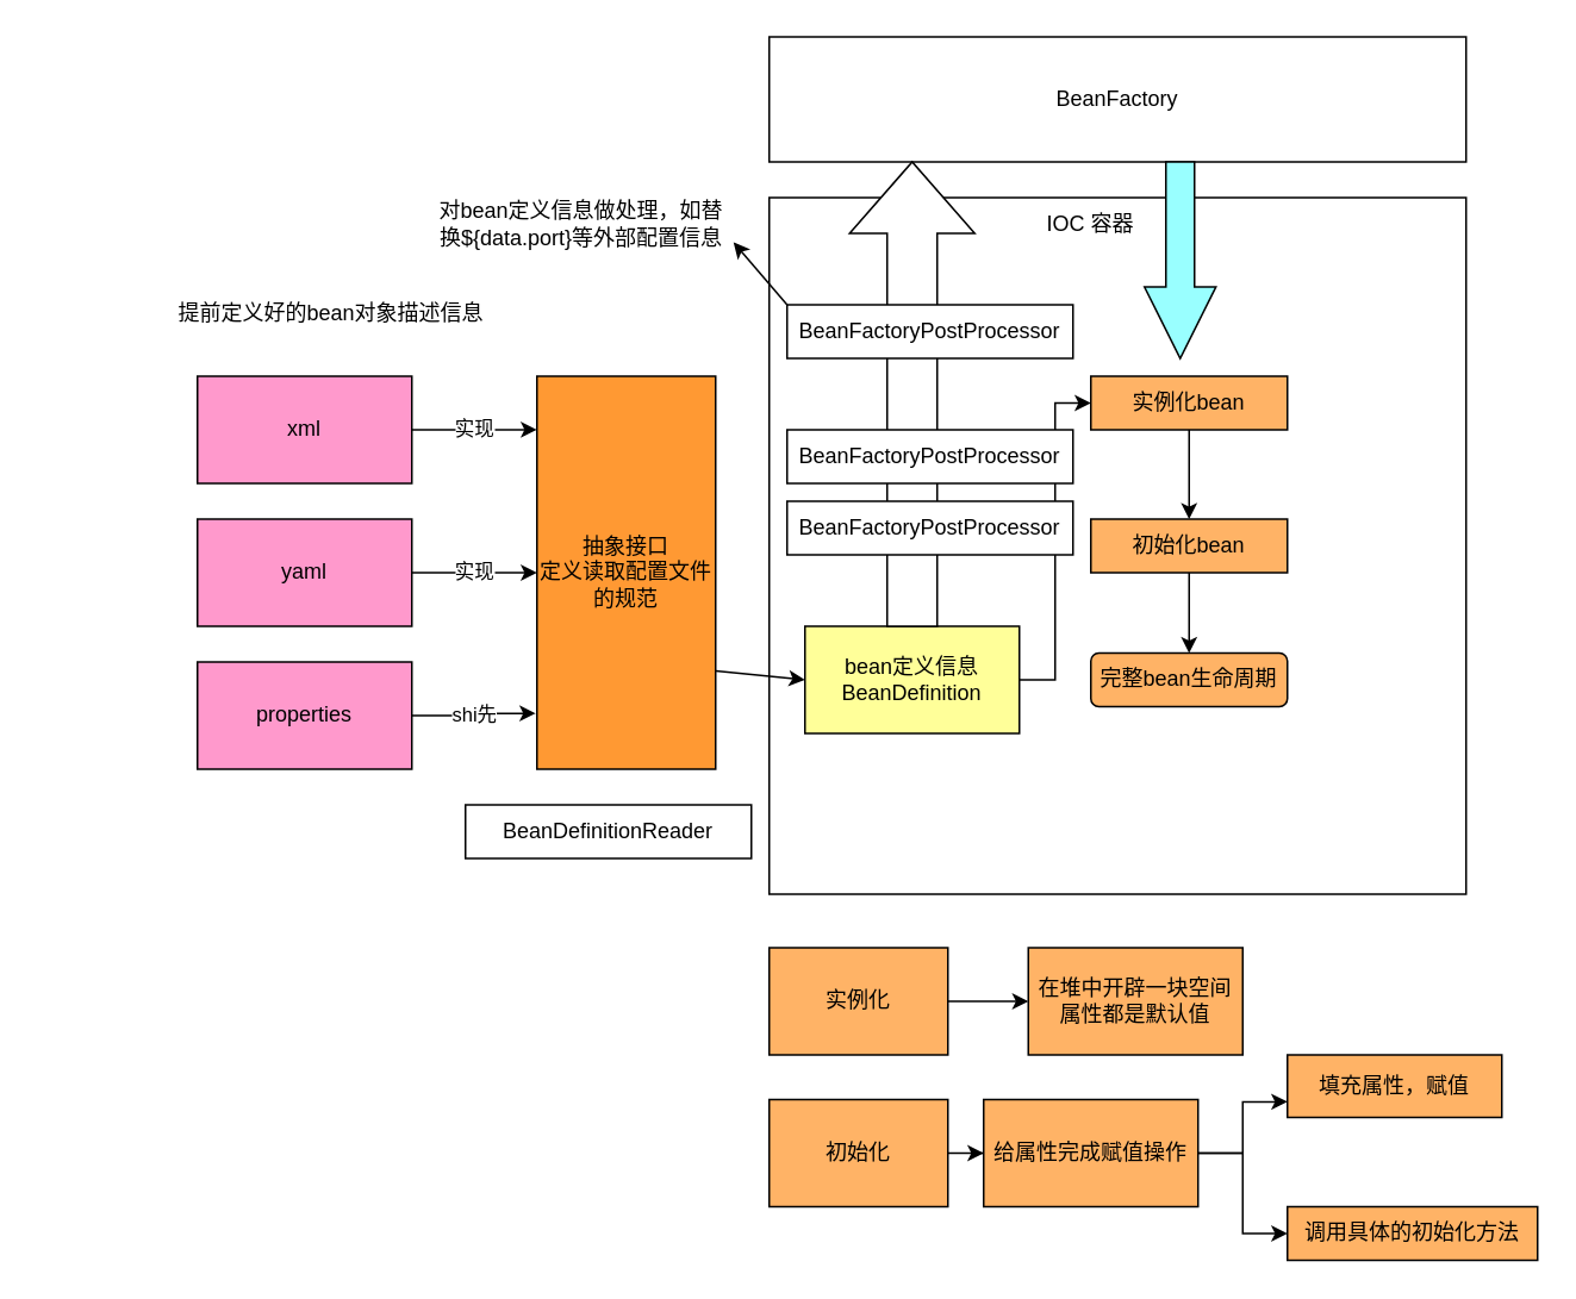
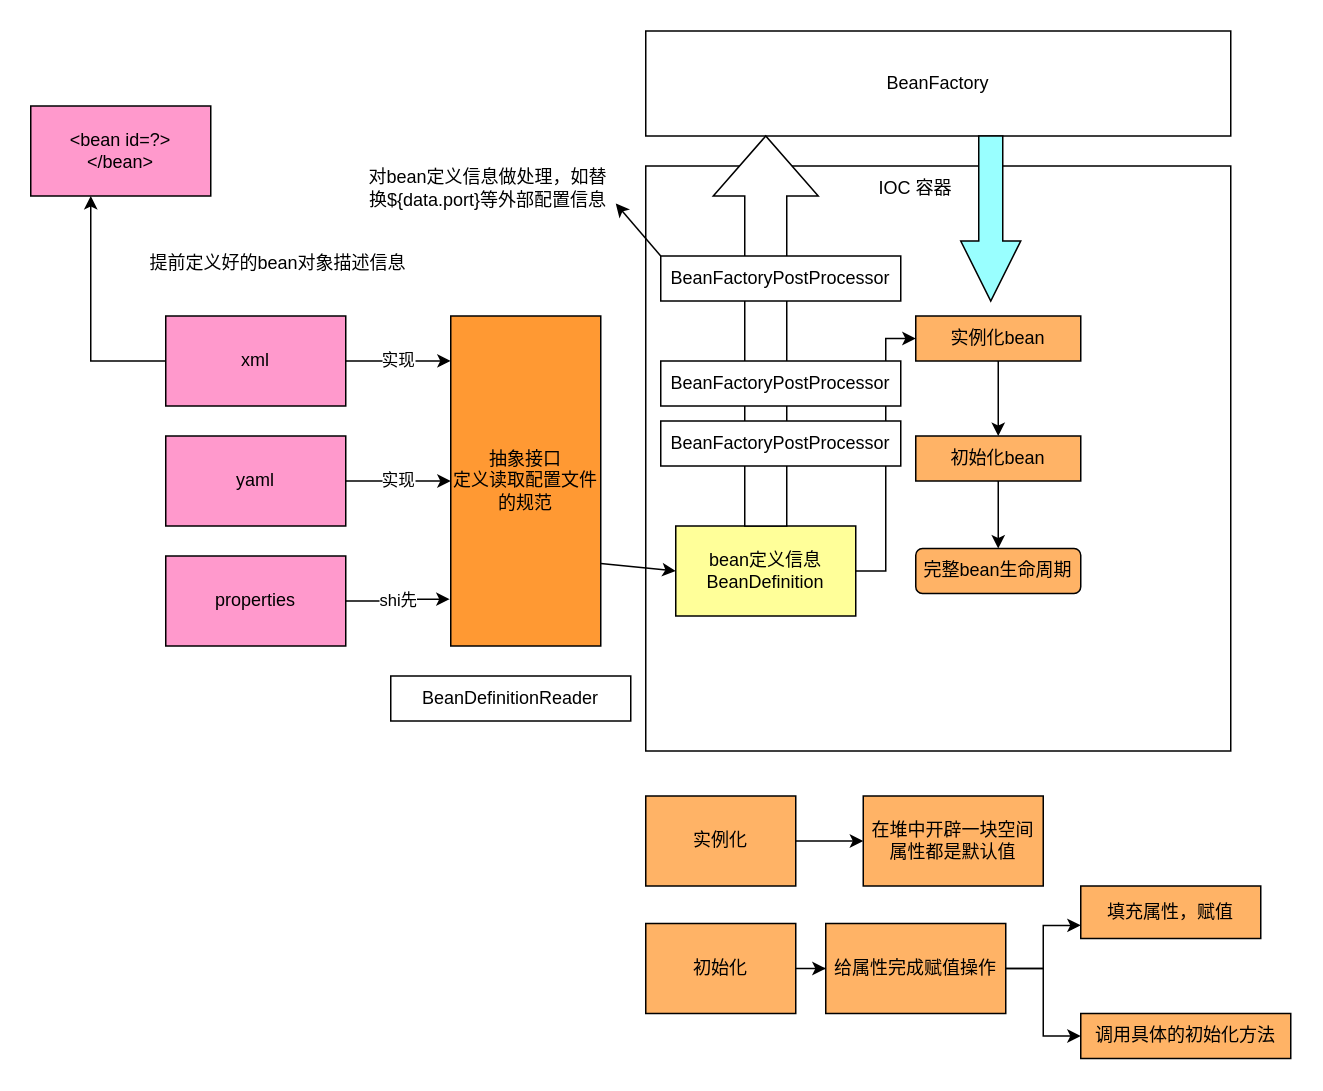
  <mxCell id="0" />
  <mxCell id="1" parent="0" />
  <mxCell id="2" value="" style="rounded=0;whiteSpace=wrap;html=1;" vertex="1" parent="1"><mxGeometry x="430" y="110" width="390" height="390" as="geometry" /></mxCell>
  <mxCell id="3" value="实现" style="edgeStyle=orthogonalEdgeStyle;rounded=0;orthogonalLoop=1;jettySize=auto;html=1;exitX=1;exitY=0.5;exitDx=0;exitDy=0;entryX=0;entryY=0.136;entryDx=0;entryDy=0;entryPerimeter=0;" edge="1" parent="1" source="5" target="11"><mxGeometry relative="1" as="geometry" /></mxCell>
+ <mxCell id="4" style="edgeStyle=orthogonalEdgeStyle;rounded=0;orthogonalLoop=1;jettySize=auto;html=1;exitX=0;exitY=0.5;exitDx=0;exitDy=0;" edge="1" parent="1" source="5" target="15"><mxGeometry relative="1" as="geometry"><Array as="points"><mxPoint x="60" y="240" /></Array></mxGeometry></mxCell>
  <mxCell id="5" value="xml" style="rounded=0;whiteSpace=wrap;html=1;fillColor=#FF99CC;" vertex="1" parent="1"><mxGeometry x="110" y="210" width="120" height="60" as="geometry" /></mxCell>
  <mxCell id="6" value="实现" style="edgeStyle=orthogonalEdgeStyle;rounded=0;orthogonalLoop=1;jettySize=auto;html=1;exitX=1;exitY=0.5;exitDx=0;exitDy=0;entryX=0;entryY=0.5;entryDx=0;entryDy=0;" edge="1" parent="1" source="7" target="11"><mxGeometry relative="1" as="geometry" /></mxCell>
  <mxCell id="7" value="yaml" style="rounded=0;whiteSpace=wrap;html=1;fillColor=#FF99CC;" vertex="1" parent="1"><mxGeometry x="110" width="120" height="60" as="geometry" y="290" /></mxCell>
  <mxCell id="8" value="shi先" style="edgeStyle=orthogonalEdgeStyle;rounded=0;orthogonalLoop=1;jettySize=auto;html=1;exitX=1;exitY=0.5;exitDx=0;exitDy=0;entryX=-0.007;entryY=0.858;entryDx=0;entryDy=0;entryPerimeter=0;" edge="1" parent="1" source="9" target="11"><mxGeometry relative="1" as="geometry" /></mxCell>
  <mxCell id="9" value="properties" style="rounded=0;whiteSpace=wrap;html=1;fillColor=#FF99CC;" vertex="1" parent="1"><mxGeometry x="110" y="370" width="120" height="60" as="geometry" /></mxCell>
  <mxCell id="10" style="rounded=0;orthogonalLoop=1;jettySize=auto;html=1;exitX=1;exitY=0.75;exitDx=0;exitDy=0;entryX=0;entryY=0.5;entryDx=0;entryDy=0;" edge="1" parent="1" source="11" target="14"><mxGeometry relative="1" as="geometry" /></mxCell>
  <mxCell id="11" value="抽象接口&lt;br&gt;定义读取配置文件的规范&lt;br&gt;" style="rounded=0;whiteSpace=wrap;html=1;fillColor=#FF9933;" vertex="1" parent="1"><mxGeometry x="300" y="210" width="100" height="220" as="geometry" /></mxCell>
  <mxCell id="12" value="BeanDefinitionReader" style="rounded=0;whiteSpace=wrap;html=1;" vertex="1" parent="1"><mxGeometry x="260" y="450" width="160" height="30" as="geometry" /></mxCell>
  <mxCell id="13" style="edgeStyle=orthogonalEdgeStyle;rounded=0;orthogonalLoop=1;jettySize=auto;html=1;exitX=1;exitY=0.5;exitDx=0;exitDy=0;entryX=0;entryY=0.5;entryDx=0;entryDy=0;" edge="1" parent="1" source="14" target="28"><mxGeometry relative="1" as="geometry" /></mxCell>
  <mxCell id="14" value="bean定义信息&lt;br&gt;BeanDefinition" style="rounded=0;whiteSpace=wrap;html=1;fillColor=#FFFF99;" vertex="1" parent="1"><mxGeometry x="450" y="350" width="120" height="60" as="geometry" /></mxCell>
+ <mxCell id="15" value="&amp;lt;bean id=?&amp;gt;&lt;br&gt;&amp;lt;/bean&amp;gt;" style="rounded=0;whiteSpace=wrap;html=1;fillColor=#FF99CC;" vertex="1" parent="1"><mxGeometry x="20" y="70" width="120" height="60" as="geometry" /></mxCell>
  <mxCell id="16" value="提前定义好的bean对象描述信息" style="text;html=1;strokeColor=none;fillColor=none;align=center;verticalAlign=middle;whiteSpace=wrap;rounded=0;" vertex="1" parent="1"><mxGeometry x="90" y="170" width="190" height="10" as="geometry" /></mxCell>
  <mxCell id="17" style="edgeStyle=orthogonalEdgeStyle;rounded=0;orthogonalLoop=1;jettySize=auto;html=1;exitX=1;exitY=0.5;exitDx=0;exitDy=0;entryX=0;entryY=0.5;entryDx=0;entryDy=0;" edge="1" parent="1" source="18" target="19"><mxGeometry relative="1" as="geometry" /></mxCell>
  <mxCell id="18" value="实例化" style="rounded=0;whiteSpace=wrap;html=1;fillColor=#FFB366;" vertex="1" parent="1"><mxGeometry x="430" y="530" width="100" height="60" as="geometry" /></mxCell>
  <mxCell id="19" value="在堆中开辟一块空间&lt;br&gt;属性都是默认值" style="rounded=0;whiteSpace=wrap;html=1;fillColor=#FFB366;" vertex="1" parent="1"><mxGeometry x="575" y="530" width="120" height="60" as="geometry" /></mxCell>
  <mxCell id="20" style="edgeStyle=orthogonalEdgeStyle;rounded=0;orthogonalLoop=1;jettySize=auto;html=1;exitX=1;exitY=0.5;exitDx=0;exitDy=0;" edge="1" parent="1" source="21" target="24"><mxGeometry relative="1" as="geometry" /></mxCell>
  <mxCell id="21" value="初始化&lt;br&gt;" style="rounded=0;whiteSpace=wrap;html=1;fillColor=#FFB366;" vertex="1" parent="1"><mxGeometry x="430" y="615" width="100" height="60" as="geometry" /></mxCell>
  <mxCell id="22" style="edgeStyle=orthogonalEdgeStyle;rounded=0;orthogonalLoop=1;jettySize=auto;html=1;exitX=1;exitY=0.5;exitDx=0;exitDy=0;entryX=0;entryY=0.75;entryDx=0;entryDy=0;" edge="1" parent="1" source="24" target="25"><mxGeometry relative="1" as="geometry" /></mxCell>
  <mxCell id="23" style="edgeStyle=orthogonalEdgeStyle;rounded=0;orthogonalLoop=1;jettySize=auto;html=1;exitX=1;exitY=0.5;exitDx=0;exitDy=0;entryX=0;entryY=0.5;entryDx=0;entryDy=0;" edge="1" parent="1" source="24" target="26"><mxGeometry relative="1" as="geometry" /></mxCell>
  <mxCell id="24" value="给属性完成赋值操作" style="rounded=0;whiteSpace=wrap;html=1;fillColor=#FFB366;" vertex="1" parent="1"><mxGeometry x="550" y="615" width="120" height="60" as="geometry" /></mxCell>
  <mxCell id="25" value="填充属性，赋值" style="rounded=0;whiteSpace=wrap;html=1;fillColor=#FFB366;" vertex="1" parent="1"><mxGeometry x="720" y="590" width="120" height="35" as="geometry" /></mxCell>
  <mxCell id="26" value="调用具体的初始化方法" style="rounded=0;whiteSpace=wrap;html=1;fillColor=#FFB366;" vertex="1" parent="1"><mxGeometry x="720" y="675" width="140" height="30" as="geometry" /></mxCell>
  <mxCell id="27" style="edgeStyle=orthogonalEdgeStyle;rounded=0;orthogonalLoop=1;jettySize=auto;html=1;exitX=0.5;exitY=1;exitDx=0;exitDy=0;entryX=0.5;entryY=0;entryDx=0;entryDy=0;" edge="1" parent="1" source="28" target="30"><mxGeometry relative="1" as="geometry" /></mxCell>
  <mxCell id="28" value="实例化bean" style="rounded=0;whiteSpace=wrap;html=1;fillColor=#FFB366;" vertex="1" parent="1"><mxGeometry x="610" y="210" width="110" height="30" as="geometry" /></mxCell>
  <mxCell id="29" style="edgeStyle=orthogonalEdgeStyle;rounded=0;orthogonalLoop=1;jettySize=auto;html=1;exitX=0.5;exitY=1;exitDx=0;exitDy=0;" edge="1" parent="1" source="30" target="31"><mxGeometry relative="1" as="geometry" /></mxCell>
  <mxCell id="30" value="初始化bean" style="rounded=0;whiteSpace=wrap;html=1;fillColor=#FFB366;" vertex="1" parent="1"><mxGeometry x="610" width="110" height="30" as="geometry" y="290" /></mxCell>
  <mxCell id="31" value="完整bean生命周期" style="whiteSpace=wrap;html=1;fillColor=#FFB366;rounded=1;" vertex="1" parent="1"><mxGeometry x="610" y="365" width="110" height="30" as="geometry" /></mxCell>
  <mxCell id="32" value="IOC 容器" style="text;html=1;strokeColor=none;fillColor=none;align=center;verticalAlign=middle;whiteSpace=wrap;rounded=0;" vertex="1" parent="1"><mxGeometry x="570" y="120" width="80" height="10" as="geometry" /></mxCell>
  <mxCell id="33" value="BeanFactory" style="rounded=0;whiteSpace=wrap;html=1;fillColor=#FFFFFF;" vertex="1" parent="1"><mxGeometry x="430" y="20" width="390" height="70" as="geometry" /></mxCell>
  <mxCell id="34" value="" style="html=1;shadow=0;dashed=0;align=center;verticalAlign=middle;shape=mxgraph.arrows2.arrow;dy=0.6;dx=40;direction=south;notch=0;fillColor=#99FFFF;" vertex="1" parent="1"><mxGeometry x="640" y="90" width="40" height="110" as="geometry" /></mxCell>
  <mxCell id="35" value="" style="html=1;shadow=0;dashed=0;align=center;verticalAlign=middle;shape=mxgraph.arrows2.arrow;dy=0.6;dx=40;direction=north;notch=0;fillColor=#FFFFFF;" vertex="1" parent="1"><mxGeometry x="475" y="90" width="70" height="260" as="geometry" /></mxCell>
  <mxCell id="36" style="rounded=0;orthogonalLoop=1;jettySize=auto;html=1;exitX=0;exitY=0;exitDx=0;exitDy=0;entryX=1;entryY=1;entryDx=0;entryDy=0;" edge="1" parent="1" source="37" target="40"><mxGeometry relative="1" as="geometry"><mxPoint x="410" y="160" as="targetPoint" /></mxGeometry></mxCell>
  <mxCell id="37" value="BeanFactoryPostProcessor" style="rounded=0;whiteSpace=wrap;html=1;fillColor=#FFFFFF;" vertex="1" parent="1"><mxGeometry x="440" y="170" width="160" height="30" as="geometry" /></mxCell>
  <mxCell id="38" value="BeanFactoryPostProcessor" style="rounded=0;whiteSpace=wrap;html=1;fillColor=#FFFFFF;" vertex="1" parent="1"><mxGeometry x="440" y="240" width="160" height="30" as="geometry" /></mxCell>
  <mxCell id="39" value="BeanFactoryPostProcessor" style="rounded=0;whiteSpace=wrap;html=1;fillColor=#FFFFFF;" vertex="1" parent="1"><mxGeometry x="440" y="280" width="160" height="30" as="geometry" /></mxCell>
  <mxCell id="40" value="对bean定义信息做处理，如替换${data.port}等外部配置信息" style="text;html=1;strokeColor=none;fillColor=none;align=center;verticalAlign=middle;whiteSpace=wrap;rounded=0;" vertex="1" parent="1"><mxGeometry x="240" y="115" width="170" height="20" as="geometry" /></mxCell>
